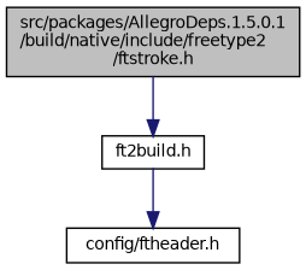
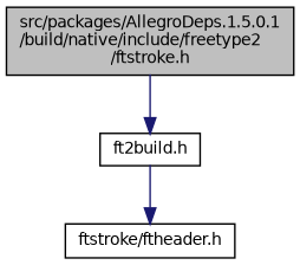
  digraph {
    node [color=black fillcolor=white fontname=Helvetica fontsize=10 shape=record style=filled]
    edge [color=midnightblue fontname=Helvetica fontsize=10 labelfontname=Helvetica labelfontsize=10 style=solid]
    n1 [fillcolor=grey75 fontcolor=black height=0.2 label="src/packages/AllegroDeps.1.5.0.1\l/build/native/include/freetype2\l/ftstroke.h" width=0.4]
    n2 [height=0.2 label="ft2build.h" width=0.4]
-   n3 [height=0.2 label="config/ftheader.h" width=0.4]
+   n3 [height=0.2 label="ftstroke/ftheader.h" width=0.4]
    n1 -> n2
    n2 -> n3
  }
